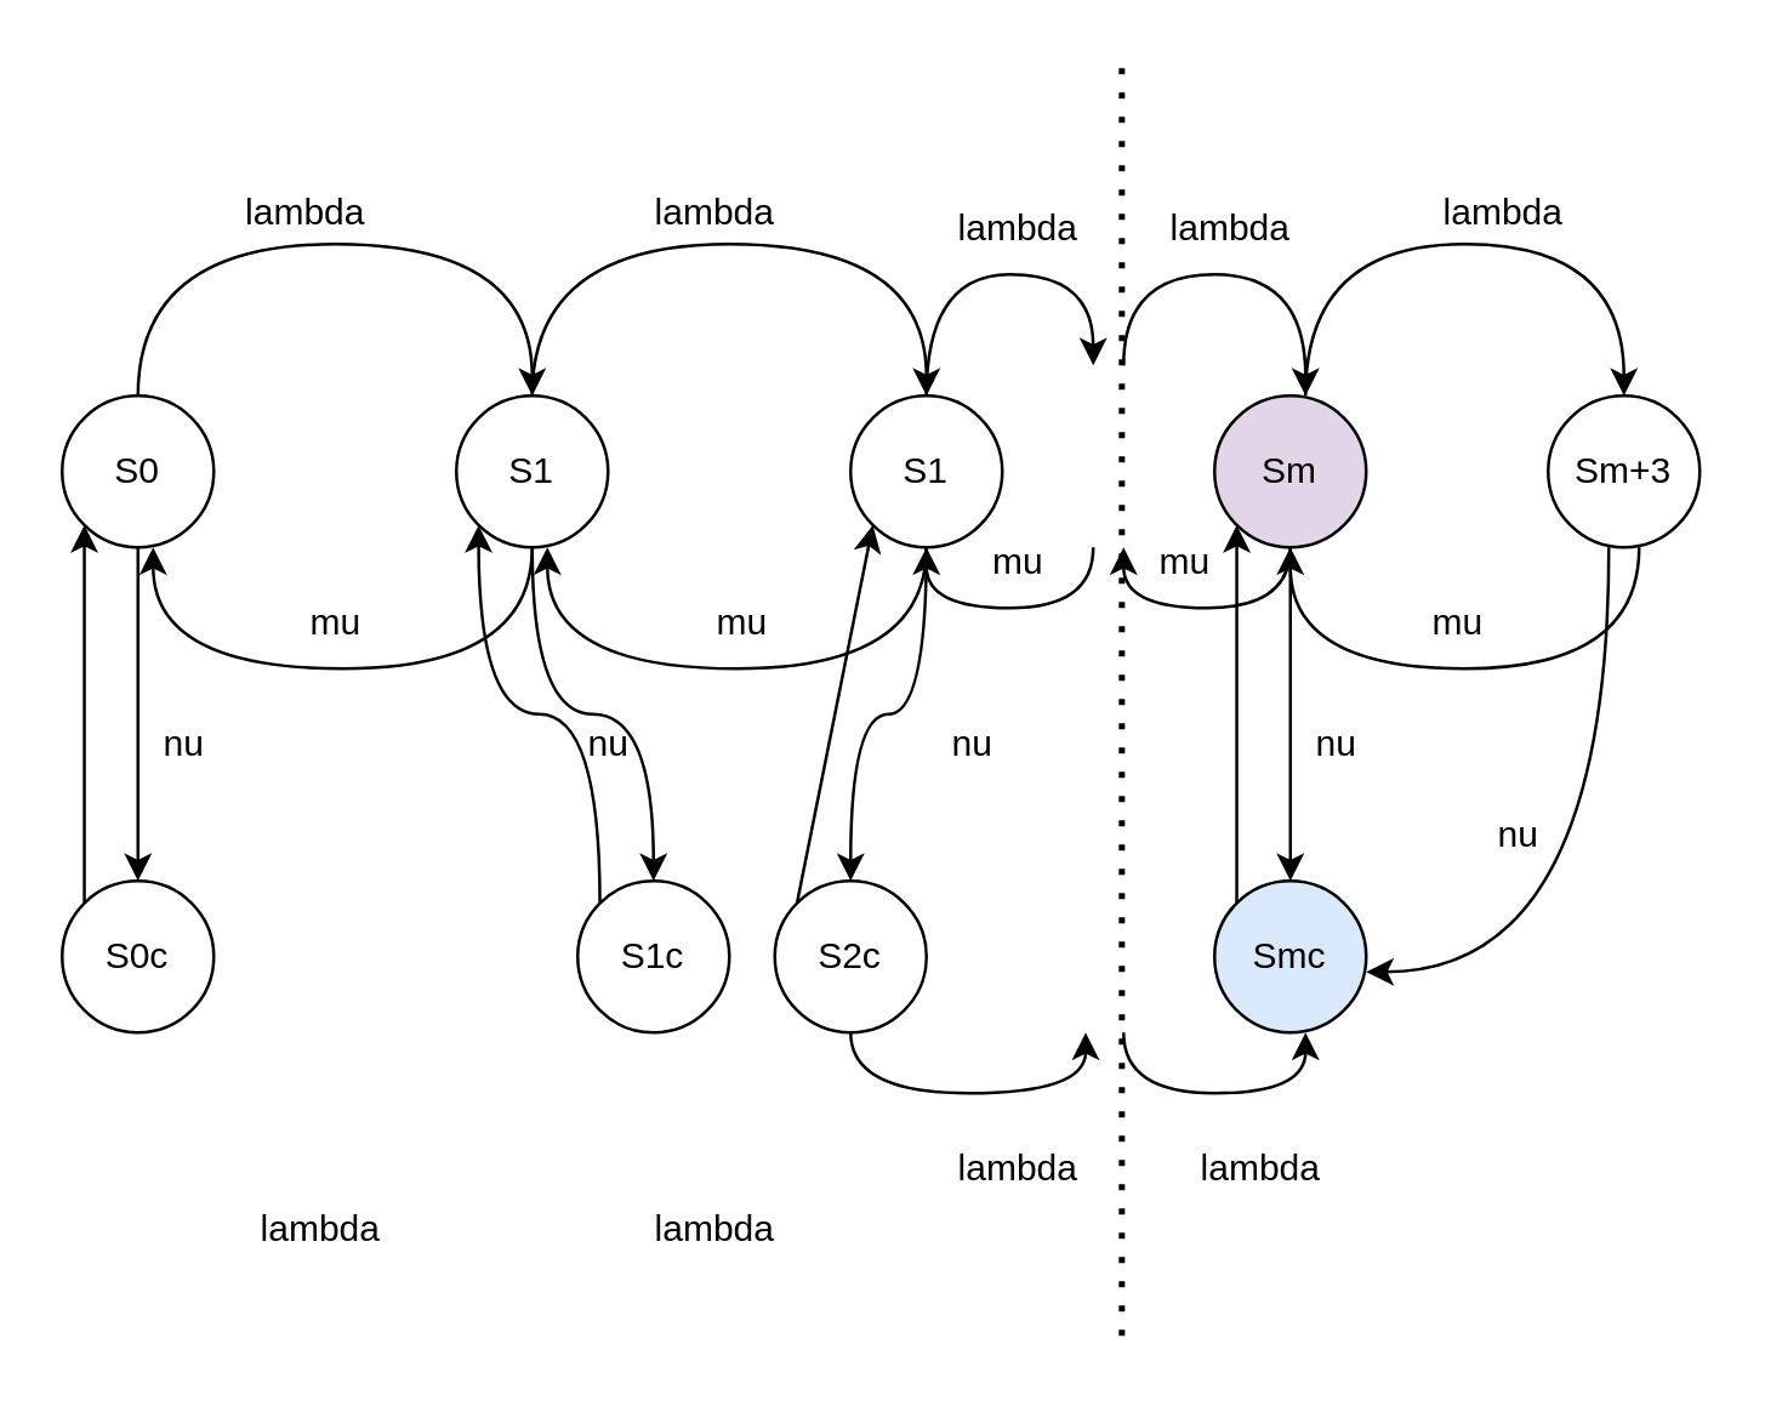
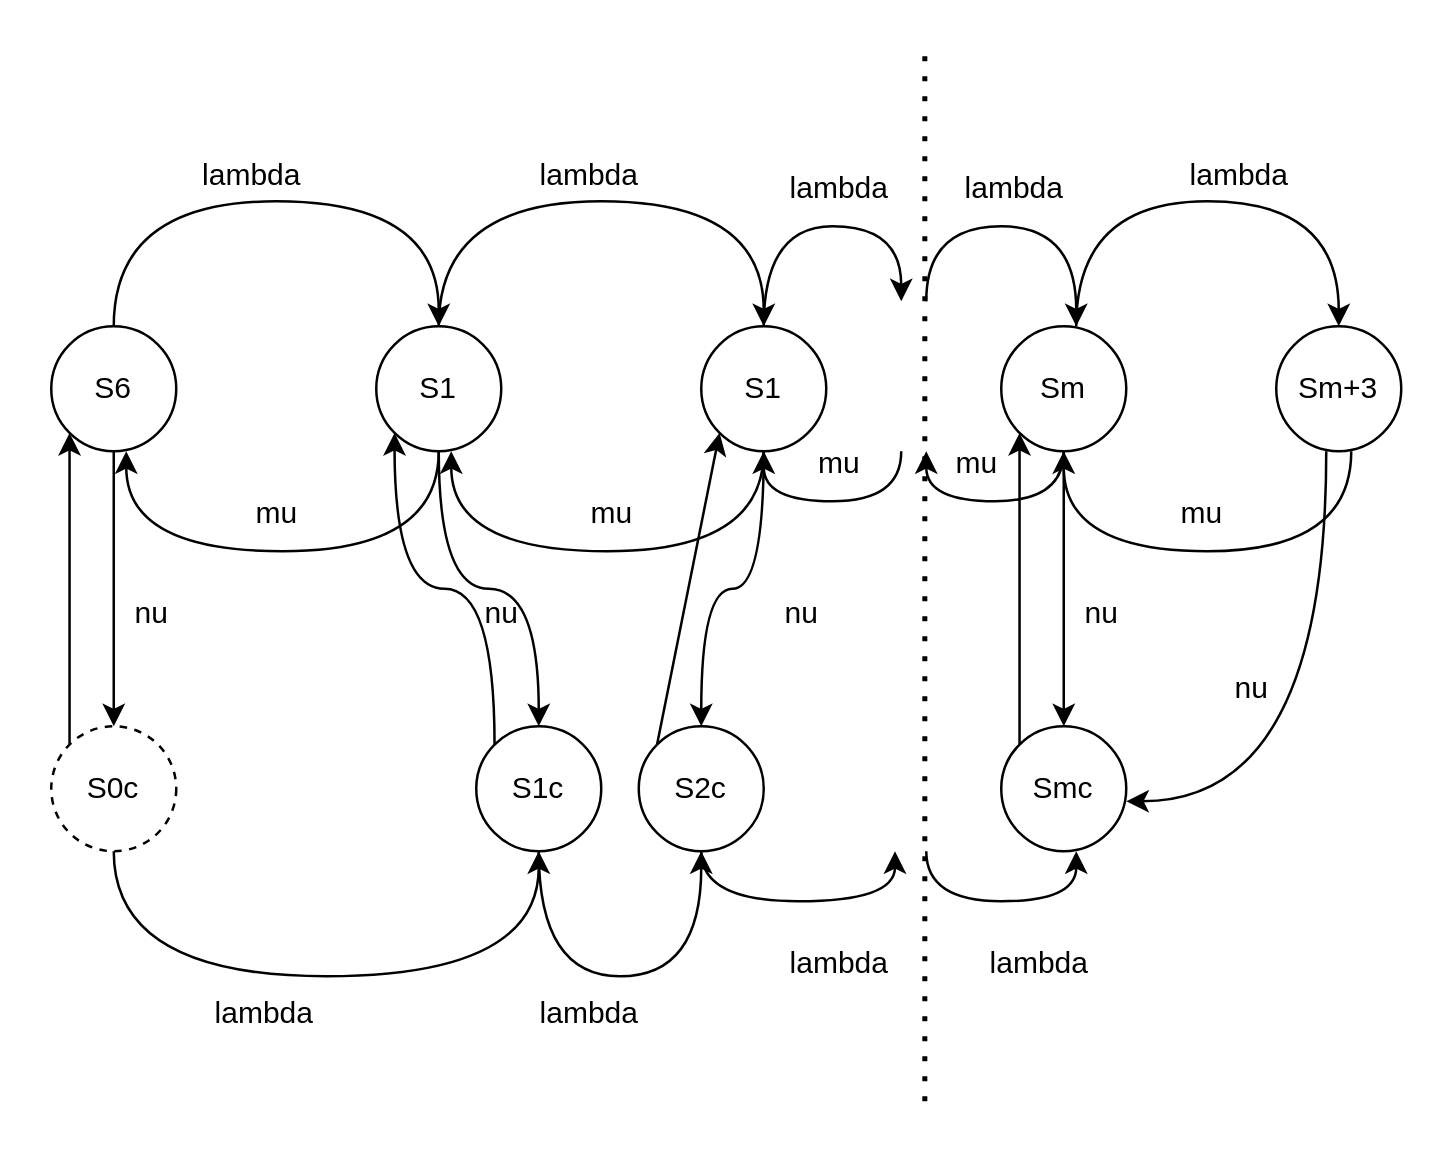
  <mxCell id="0" />
  <mxCell id="1" parent="0" />
  <mxCell id="2" style="edgeStyle=elbowEdgeStyle;orthogonalLoop=1;jettySize=auto;html=1;exitX=0.5;exitY=0;exitDx=0;exitDy=0;entryX=0.5;entryY=0;entryDx=0;entryDy=0;elbow=vertical;curved=1;" parent="1" source="4" target="6" edge="1"><mxGeometry relative="1" as="geometry"><Array as="points"><mxPoint x="130" y="80" /></Array></mxGeometry></mxCell>
  <mxCell id="3" style="orthogonalLoop=1;jettySize=auto;elbow=vertical;html=1;exitX=0.5;exitY=1;exitDx=0;exitDy=0;entryX=0.5;entryY=0;entryDx=0;entryDy=0;" parent="1" source="4" target="13" edge="1"><mxGeometry relative="1" as="geometry" /></mxCell>
- <mxCell id="4" value="S0" style="ellipse;whiteSpace=wrap;html=1;aspect=fixed;" parent="1" vertex="1"><mxGeometry x="20" y="130" width="50" height="50" as="geometry" /></mxCell>
+ <mxCell id="4" value="S6" style="ellipse;whiteSpace=wrap;html=1;aspect=fixed;" parent="1" vertex="1"><mxGeometry x="20" y="130" width="50" height="50" as="geometry" /></mxCell>
  <mxCell id="5" style="edgeStyle=elbowEdgeStyle;curved=1;orthogonalLoop=1;jettySize=auto;elbow=vertical;html=1;exitX=0.5;exitY=1;exitDx=0;exitDy=0;entryX=0.5;entryY=0;entryDx=0;entryDy=0;" parent="1" source="6" target="15" edge="1"><mxGeometry relative="1" as="geometry" /></mxCell>
  <mxCell id="6" value="S1" style="ellipse;whiteSpace=wrap;html=1;aspect=fixed;" parent="1" vertex="1"><mxGeometry x="150" y="130" width="50" height="50" as="geometry" /></mxCell>
  <mxCell id="7" style="edgeStyle=elbowEdgeStyle;curved=1;orthogonalLoop=1;jettySize=auto;elbow=vertical;html=1;exitX=0.5;exitY=1;exitDx=0;exitDy=0;entryX=0.5;entryY=0;entryDx=0;entryDy=0;" parent="1" source="8" target="17" edge="1"><mxGeometry relative="1" as="geometry" /></mxCell>
  <mxCell id="8" value="S1" style="ellipse;whiteSpace=wrap;html=1;aspect=fixed;" parent="1" vertex="1"><mxGeometry x="280" y="130" width="50" height="50" as="geometry" /></mxCell>
  <mxCell id="9" style="edgeStyle=elbowEdgeStyle;curved=1;orthogonalLoop=1;jettySize=auto;elbow=vertical;html=1;exitX=0.5;exitY=1;exitDx=0;exitDy=0;entryX=0.5;entryY=0;entryDx=0;entryDy=0;" parent="1" source="10" target="26" edge="1"><mxGeometry relative="1" as="geometry" /></mxCell>
- <mxCell id="10" value="Sm" style="ellipse;whiteSpace=wrap;html=1;aspect=fixed;fillColor=#e1d5e7;" parent="1" vertex="1"><mxGeometry x="400" y="130" width="50" height="50" as="geometry" /></mxCell>
+ <mxCell id="10" value="Sm" style="ellipse;whiteSpace=wrap;html=1;aspect=fixed;" parent="1" vertex="1"><mxGeometry x="400" y="130" width="50" height="50" as="geometry" /></mxCell>
  <mxCell id="11" value="Sm+3" style="ellipse;whiteSpace=wrap;html=1;aspect=fixed;" parent="1" vertex="1"><mxGeometry x="510" y="130" width="50" height="50" as="geometry" /></mxCell>
  <mxCell id="12" style="orthogonalLoop=1;jettySize=auto;elbow=vertical;html=1;exitX=0;exitY=0;exitDx=0;exitDy=0;entryX=0;entryY=1;entryDx=0;entryDy=0;" parent="1" source="13" target="4" edge="1"><mxGeometry relative="1" as="geometry"><mxPoint x="45" y="180" as="targetPoint" /></mxGeometry></mxCell>
- <mxCell id="13" value="S0c" style="ellipse;whiteSpace=wrap;html=1;aspect=fixed;" parent="1" vertex="1"><mxGeometry x="20" y="290" width="50" height="50" as="geometry" /></mxCell>
+ <mxCell id="13" value="S0c" style="ellipse;whiteSpace=wrap;html=1;aspect=fixed;dashed=1;" parent="1" vertex="1"><mxGeometry x="20" y="290" width="50" height="50" as="geometry" /></mxCell>
  <mxCell id="14" style="edgeStyle=elbowEdgeStyle;curved=1;orthogonalLoop=1;jettySize=auto;elbow=vertical;html=1;exitX=0;exitY=0;exitDx=0;exitDy=0;entryX=0;entryY=1;entryDx=0;entryDy=0;" parent="1" source="15" target="6" edge="1"><mxGeometry relative="1" as="geometry" /></mxCell>
  <mxCell id="15" value="S1c" style="ellipse;whiteSpace=wrap;html=1;aspect=fixed;" parent="1" vertex="1"><mxGeometry x="190" y="290" width="50" height="50" as="geometry" /></mxCell>
  <mxCell id="16" style="orthogonalLoop=1;jettySize=auto;elbow=vertical;html=1;exitX=0;exitY=0;exitDx=0;exitDy=0;entryX=0;entryY=1;entryDx=0;entryDy=0;" parent="1" source="17" target="8" edge="1"><mxGeometry relative="1" as="geometry"><mxPoint x="291" y="180" as="targetPoint" /></mxGeometry></mxCell>
  <mxCell id="17" value="S2c" style="ellipse;whiteSpace=wrap;html=1;aspect=fixed;" parent="1" vertex="1"><mxGeometry x="255" y="290" width="50" height="50" as="geometry" /></mxCell>
  <mxCell id="18" value="" style="endArrow=none;dashed=1;html=1;dashPattern=1 3;strokeWidth=2;rounded=0;" parent="1" edge="1"><mxGeometry width="50" height="50" relative="1" as="geometry"><mxPoint x="369.43" y="440" as="sourcePoint" /><mxPoint x="369.43" y="20" as="targetPoint" /></mxGeometry></mxCell>
  <mxCell id="19" style="edgeStyle=elbowEdgeStyle;orthogonalLoop=1;jettySize=auto;html=1;exitX=0.5;exitY=0;exitDx=0;exitDy=0;entryX=0.5;entryY=0;entryDx=0;entryDy=0;elbow=vertical;curved=1;" parent="1" source="6" target="8" edge="1"><mxGeometry relative="1" as="geometry"><mxPoint x="190" y="130" as="sourcePoint" /><mxPoint x="330" y="130" as="targetPoint" /><Array as="points"><mxPoint x="275" y="80" /></Array></mxGeometry></mxCell>
  <mxCell id="20" style="edgeStyle=elbowEdgeStyle;orthogonalLoop=1;jettySize=auto;html=1;elbow=vertical;curved=1;" parent="1" edge="1"><mxGeometry relative="1" as="geometry"><mxPoint x="370" y="120" as="sourcePoint" /><mxPoint x="430" y="130" as="targetPoint" /><Array as="points"><mxPoint x="400" y="90" /></Array></mxGeometry></mxCell>
  <mxCell id="21" style="edgeStyle=elbowEdgeStyle;orthogonalLoop=1;jettySize=auto;html=1;exitX=0.5;exitY=0;exitDx=0;exitDy=0;entryX=0.5;entryY=0;entryDx=0;entryDy=0;elbow=vertical;curved=1;" parent="1" target="11" edge="1"><mxGeometry relative="1" as="geometry"><mxPoint x="430" y="130" as="sourcePoint" /><mxPoint x="570" y="130" as="targetPoint" /><Array as="points"><mxPoint x="500" y="80" /></Array></mxGeometry></mxCell>
  <mxCell id="22" style="edgeStyle=elbowEdgeStyle;orthogonalLoop=1;jettySize=auto;html=1;elbow=vertical;curved=1;entryX=0.5;entryY=1;entryDx=0;entryDy=0;" parent="1" target="10" edge="1"><mxGeometry relative="1" as="geometry"><mxPoint x="540" y="180" as="sourcePoint" /><mxPoint x="450" y="190" as="targetPoint" /><Array as="points"><mxPoint x="530" y="220" /></Array></mxGeometry></mxCell>
+ <mxCell id="23" style="edgeStyle=elbowEdgeStyle;orthogonalLoop=1;jettySize=auto;html=1;elbow=vertical;curved=1;entryX=0.5;entryY=1;entryDx=0;entryDy=0;exitX=0.5;exitY=1;exitDx=0;exitDy=0;" parent="1" source="13" target="15" edge="1"><mxGeometry relative="1" as="geometry"><mxPoint x="20" y="350" as="sourcePoint" /><mxPoint x="40" y="340" as="targetPoint" /><Array as="points"><mxPoint x="110" y="390" /><mxPoint x="270" y="400" /></Array></mxGeometry></mxCell>
+ <mxCell id="24" style="edgeStyle=elbowEdgeStyle;orthogonalLoop=1;jettySize=auto;html=1;elbow=vertical;curved=1;entryX=0.5;entryY=1;entryDx=0;entryDy=0;exitX=0.5;exitY=1;exitDx=0;exitDy=0;" parent="1" source="15" target="17" edge="1"><mxGeometry relative="1" as="geometry"><mxPoint x="180" y="350" as="sourcePoint" /><mxPoint x="320" y="390" as="targetPoint" /><Array as="points"><mxPoint x="240" y="390" /><mxPoint x="404" y="400" /></Array></mxGeometry></mxCell>
  <mxCell id="25" style="edgeStyle=elbowEdgeStyle;curved=1;orthogonalLoop=1;jettySize=auto;elbow=vertical;html=1;exitX=0;exitY=0;exitDx=0;exitDy=0;entryX=0;entryY=1;entryDx=0;entryDy=0;" parent="1" source="26" target="10" edge="1"><mxGeometry relative="1" as="geometry"><mxPoint x="414" y="170" as="targetPoint" /></mxGeometry></mxCell>
- <mxCell id="26" value="Smc" style="ellipse;whiteSpace=wrap;html=1;aspect=fixed;fillColor=#dae8fc;" parent="1" vertex="1"><mxGeometry x="400" y="290" width="50" height="50" as="geometry" /></mxCell>
+ <mxCell id="26" value="Smc" style="ellipse;whiteSpace=wrap;html=1;aspect=fixed;" parent="1" vertex="1"><mxGeometry x="400" y="290" width="50" height="50" as="geometry" /></mxCell>
  <mxCell id="27" style="edgeStyle=elbowEdgeStyle;orthogonalLoop=1;jettySize=auto;html=1;elbow=vertical;curved=1;entryX=0.5;entryY=1;entryDx=0;entryDy=0;exitX=0.5;exitY=1;exitDx=0;exitDy=0;" parent="1" source="8" edge="1"><mxGeometry relative="1" as="geometry"><mxPoint x="295" y="180" as="sourcePoint" /><mxPoint x="180" y="180" as="targetPoint" /><Array as="points"><mxPoint x="285" y="220" /></Array></mxGeometry></mxCell>
  <mxCell id="28" style="edgeStyle=elbowEdgeStyle;orthogonalLoop=1;jettySize=auto;html=1;elbow=vertical;curved=1;exitX=0.5;exitY=1;exitDx=0;exitDy=0;" parent="1" source="6" edge="1"><mxGeometry relative="1" as="geometry"><mxPoint x="165" y="180" as="sourcePoint" /><mxPoint x="50" y="180" as="targetPoint" /><Array as="points"><mxPoint x="155" y="220" /></Array></mxGeometry></mxCell>
  <mxCell id="29" style="edgeStyle=elbowEdgeStyle;orthogonalLoop=1;jettySize=auto;html=1;elbow=vertical;curved=1;" parent="1" edge="1"><mxGeometry relative="1" as="geometry"><mxPoint x="370" y="340" as="sourcePoint" /><mxPoint x="430" y="340" as="targetPoint" /><Array as="points"><mxPoint x="400" y="360" /></Array></mxGeometry></mxCell>
  <mxCell id="30" style="edgeStyle=orthogonalEdgeStyle;orthogonalLoop=1;jettySize=auto;html=1;elbow=vertical;curved=1;" parent="1" edge="1"><mxGeometry relative="1" as="geometry"><mxPoint x="530" y="180" as="sourcePoint" /><mxPoint x="450" y="320" as="targetPoint" /><Array as="points"><mxPoint x="530" y="320" /></Array></mxGeometry></mxCell>
  <mxCell id="31" style="edgeStyle=elbowEdgeStyle;orthogonalLoop=1;jettySize=auto;html=1;elbow=vertical;curved=1;exitX=0.5;exitY=1;exitDx=0;exitDy=0;" parent="1" source="10" edge="1"><mxGeometry relative="1" as="geometry"><mxPoint x="420" y="180" as="sourcePoint" /><mxPoint x="370" y="180" as="targetPoint" /><Array as="points"><mxPoint x="400" y="200" /></Array></mxGeometry></mxCell>
  <mxCell id="32" style="edgeStyle=elbowEdgeStyle;orthogonalLoop=1;jettySize=auto;html=1;elbow=vertical;curved=1;exitX=0.5;exitY=0;exitDx=0;exitDy=0;" parent="1" source="8" edge="1"><mxGeometry relative="1" as="geometry"><mxPoint x="310" y="130" as="sourcePoint" /><mxPoint x="360" y="120" as="targetPoint" /><Array as="points"><mxPoint x="340" y="90" /></Array></mxGeometry></mxCell>
  <mxCell id="33" style="edgeStyle=elbowEdgeStyle;orthogonalLoop=1;jettySize=auto;html=1;elbow=vertical;curved=1;entryX=0.5;entryY=1;entryDx=0;entryDy=0;" parent="1" target="8" edge="1"><mxGeometry relative="1" as="geometry"><mxPoint x="360" y="180" as="sourcePoint" /><mxPoint x="310" y="180" as="targetPoint" /><Array as="points"><mxPoint x="340" y="200" /></Array></mxGeometry></mxCell>
  <mxCell id="34" style="edgeStyle=elbowEdgeStyle;orthogonalLoop=1;jettySize=auto;html=1;elbow=vertical;curved=1;exitX=0.5;exitY=1;exitDx=0;exitDy=0;" parent="1" source="17" edge="1"><mxGeometry relative="1" as="geometry"><mxPoint x="300" y="340" as="sourcePoint" /><mxPoint x="357.5" y="340" as="targetPoint" /><Array as="points"><mxPoint x="317.5" y="360" /><mxPoint x="337.5" y="360" /></Array></mxGeometry></mxCell>
  <mxCell id="35" value="lambda" style="text;html=1;align=center;verticalAlign=middle;resizable=0;points=[];autosize=1;strokeColor=none;fillColor=none;" parent="1" vertex="1"><mxGeometry x="70" y="55" width="60" height="30" as="geometry" /></mxCell>
  <mxCell id="36" value="lambda" style="text;html=1;align=center;verticalAlign=middle;resizable=0;points=[];autosize=1;strokeColor=none;fillColor=none;" parent="1" vertex="1"><mxGeometry x="205" y="55" width="60" height="30" as="geometry" /></mxCell>
  <mxCell id="37" value="lambda" style="text;html=1;align=center;verticalAlign=middle;resizable=0;points=[];autosize=1;strokeColor=none;fillColor=none;" parent="1" vertex="1"><mxGeometry x="305" y="60" width="60" height="30" as="geometry" /></mxCell>
  <mxCell id="38" value="lambda" style="text;html=1;align=center;verticalAlign=middle;resizable=0;points=[];autosize=1;strokeColor=none;fillColor=none;" parent="1" vertex="1"><mxGeometry x="375" y="60" width="60" height="30" as="geometry" /></mxCell>
  <mxCell id="39" value="lambda" style="text;html=1;align=center;verticalAlign=middle;resizable=0;points=[];autosize=1;strokeColor=none;fillColor=none;" parent="1" vertex="1"><mxGeometry x="465" y="55" width="60" height="30" as="geometry" /></mxCell>
  <mxCell id="40" value="lambda" style="text;html=1;align=center;verticalAlign=middle;resizable=0;points=[];autosize=1;strokeColor=none;fillColor=none;" parent="1" vertex="1"><mxGeometry x="75" y="390" width="60" height="30" as="geometry" /></mxCell>
  <mxCell id="41" value="lambda" style="text;html=1;align=center;verticalAlign=middle;resizable=0;points=[];autosize=1;strokeColor=none;fillColor=none;" parent="1" vertex="1"><mxGeometry x="205" y="390" width="60" height="30" as="geometry" /></mxCell>
  <mxCell id="42" value="lambda" style="text;html=1;align=center;verticalAlign=middle;resizable=0;points=[];autosize=1;strokeColor=none;fillColor=none;" parent="1" vertex="1"><mxGeometry x="305" y="370" width="60" height="30" as="geometry" /></mxCell>
  <mxCell id="43" value="lambda" style="text;html=1;align=center;verticalAlign=middle;resizable=0;points=[];autosize=1;strokeColor=none;fillColor=none;" parent="1" vertex="1"><mxGeometry x="385" y="370" width="60" height="30" as="geometry" /></mxCell>
  <mxCell id="44" value="nu" style="text;html=1;align=center;verticalAlign=middle;resizable=0;points=[];autosize=1;strokeColor=none;fillColor=none;" parent="1" vertex="1"><mxGeometry x="40" y="230" width="40" height="30" as="geometry" /></mxCell>
  <mxCell id="45" value="nu" style="text;html=1;align=center;verticalAlign=middle;resizable=0;points=[];autosize=1;strokeColor=none;fillColor=none;" parent="1" vertex="1"><mxGeometry x="180" y="230" width="40" height="30" as="geometry" /></mxCell>
  <mxCell id="46" value="nu" style="text;html=1;align=center;verticalAlign=middle;resizable=0;points=[];autosize=1;strokeColor=none;fillColor=none;" parent="1" vertex="1"><mxGeometry x="300" y="230" width="40" height="30" as="geometry" /></mxCell>
  <mxCell id="47" value="nu" style="text;html=1;align=center;verticalAlign=middle;resizable=0;points=[];autosize=1;strokeColor=none;fillColor=none;" parent="1" vertex="1"><mxGeometry x="420" y="230" width="40" height="30" as="geometry" /></mxCell>
  <mxCell id="48" value="nu" style="text;html=1;align=center;verticalAlign=middle;resizable=0;points=[];autosize=1;strokeColor=none;fillColor=none;" parent="1" vertex="1"><mxGeometry x="480" y="260" width="40" height="30" as="geometry" /></mxCell>
  <mxCell id="49" value="mu" style="text;html=1;align=center;verticalAlign=middle;resizable=0;points=[];autosize=1;strokeColor=none;fillColor=none;" parent="1" vertex="1"><mxGeometry x="90" y="190" width="40" height="30" as="geometry" /></mxCell>
  <mxCell id="50" value="mu" style="text;html=1;align=center;verticalAlign=middle;resizable=0;points=[];autosize=1;strokeColor=none;fillColor=none;" parent="1" vertex="1"><mxGeometry x="224" y="190" width="40" height="30" as="geometry" /></mxCell>
  <mxCell id="51" value="mu" style="text;html=1;align=center;verticalAlign=middle;resizable=0;points=[];autosize=1;strokeColor=none;fillColor=none;" parent="1" vertex="1"><mxGeometry x="315" y="170" width="40" height="30" as="geometry" /></mxCell>
  <mxCell id="52" value="mu" style="text;html=1;align=center;verticalAlign=middle;resizable=0;points=[];autosize=1;strokeColor=none;fillColor=none;" parent="1" vertex="1"><mxGeometry x="370" y="170" width="40" height="30" as="geometry" /></mxCell>
  <mxCell id="53" value="mu" style="text;html=1;align=center;verticalAlign=middle;resizable=0;points=[];autosize=1;strokeColor=none;fillColor=none;" parent="1" vertex="1"><mxGeometry x="460" y="190" width="40" height="30" as="geometry" /></mxCell>
